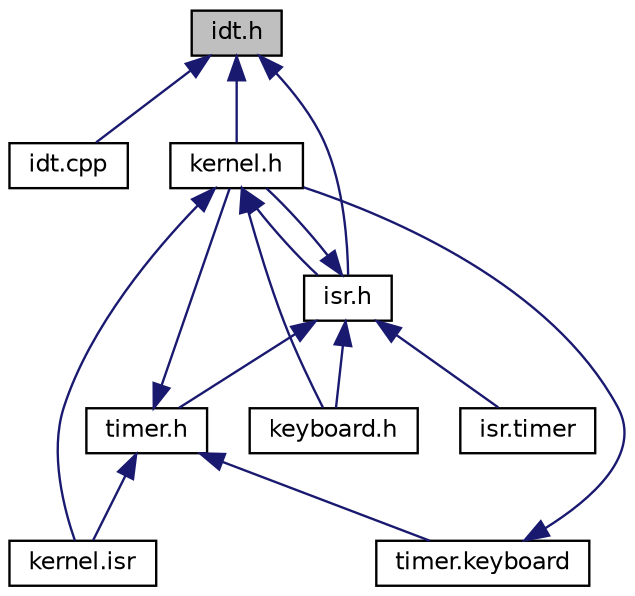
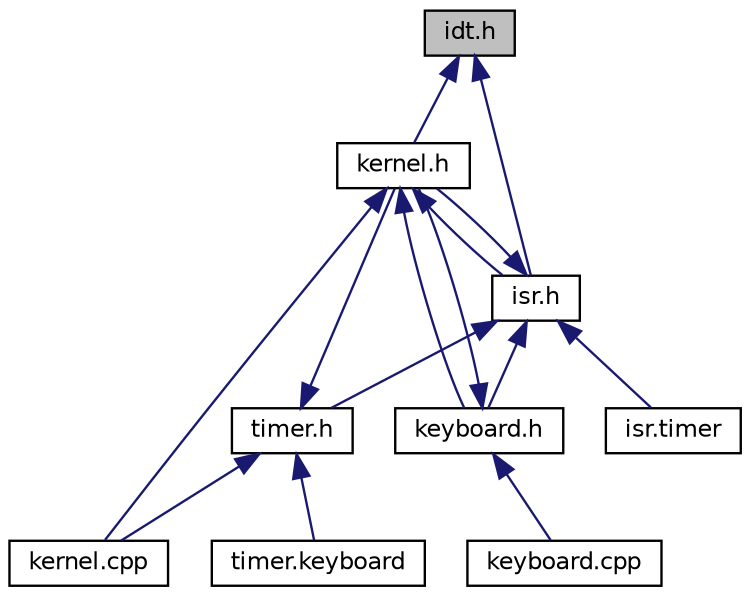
  digraph {
    node [color=black fillcolor=white fontname=Helvetica fontsize=10 shape=record style=filled]
    edge [color=midnightblue dir=back fontname=Helvetica fontsize=10 labelfontname=Helvetica labelfontsize=10 style=solid]
    n1 [fillcolor=grey75 fontcolor=black height=0.2 label="idt.h" width=0.4]
-   n2 [height=0.2 label="idt.cpp" width=0.4]
    n3 [height=0.2 label="kernel.h" width=0.4]
    n4 [height=0.2 label="isr.h" width=0.4]
    n5 [height=0.2 label="keyboard.h" width=0.4]
-   n6 [height=0.2 label="kernel.isr" width=0.4]
+   n6 [height=0.2 label="kernel.cpp" width=0.4]
    n7 [height=0.2 label="isr.timer" width=0.4]
    n8 [height=0.2 label="timer.h" width=0.4]
+   n9 [height=0.2 label="keyboard.cpp" width=0.4]
    n10 [height=0.2 label="timer.keyboard" width=0.4]
-   n1 -> n2
    n1 -> n3
    n1 -> n4
    n3 -> n4
    n3 -> n5
    n3 -> n6
    n4 -> n3
    n4 -> n5
    n4 -> n7
    n4 -> n8
-   n10 -> n3
+   n5 -> n3
+   n5 -> n9
    n8 -> n3
    n8 -> n6
    n8 -> n10
  }
